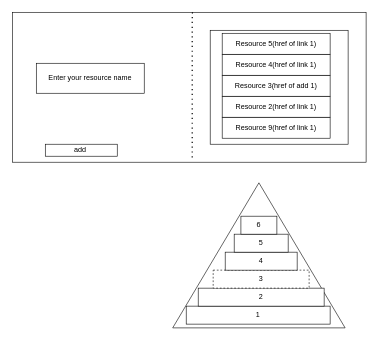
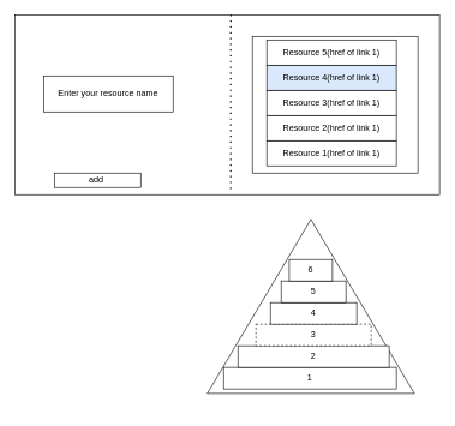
  <mxCell id="0" />
  <mxCell id="1" parent="0" />
  <mxCell id="2" value="" style="rounded=0;whiteSpace=wrap;html=1;" parent="1" vertex="1"><mxGeometry x="20" y="20" width="590" height="250" as="geometry" /></mxCell>
  <mxCell id="3" value="Enter your resource name" style="rounded=0;whiteSpace=wrap;html=1;" parent="1" vertex="1"><mxGeometry x="60" y="105" width="180" height="50" as="geometry" /></mxCell>
  <mxCell id="4" value="add&amp;nbsp;" style="rounded=0;whiteSpace=wrap;html=1;" parent="1" vertex="1"><mxGeometry x="75" y="240" width="120" height="20" as="geometry" /></mxCell>
  <mxCell id="5" value="" style="endArrow=none;dashed=1;html=1;dashPattern=1 3;strokeWidth=2;" parent="1" source="2" edge="1"><mxGeometry width="50" height="50" relative="1" as="geometry"><mxPoint x="290" y="180" as="sourcePoint" /><mxPoint x="320" y="140" as="targetPoint" /><Array as="points"><mxPoint x="320" y="30" /><mxPoint x="320" y="270" /></Array></mxGeometry></mxCell>
  <mxCell id="6" value="" style="rounded=0;whiteSpace=wrap;html=1;" parent="1" vertex="1"><mxGeometry x="350" y="50" width="230" height="190" as="geometry" /></mxCell>
- <mxCell id="7" value="Resource 9(href of link 1)" style="rounded=0;whiteSpace=wrap;html=1;" parent="1" vertex="1"><mxGeometry x="370" y="195" width="180" height="35" as="geometry" /></mxCell>
+ <mxCell id="7" value="Resource 1(href of link 1)" style="rounded=0;whiteSpace=wrap;html=1;" parent="1" vertex="1"><mxGeometry x="370" y="195" width="180" height="35" as="geometry" /></mxCell>
  <mxCell id="8" value="Resource 2(href of link 1)" style="rounded=0;whiteSpace=wrap;html=1;" parent="1" vertex="1"><mxGeometry x="370" y="160" width="180" height="35" as="geometry" /></mxCell>
- <mxCell id="9" value="Resource 3(href of add 1)" style="rounded=0;whiteSpace=wrap;html=1;" parent="1" vertex="1"><mxGeometry x="370" y="125" width="180" height="35" as="geometry" /></mxCell>
- <mxCell id="10" value="Resource 4(href of link 1)" style="rounded=0;whiteSpace=wrap;html=1;" parent="1" vertex="1"><mxGeometry x="370" y="90" width="180" height="35" as="geometry" /></mxCell>
+ <mxCell id="9" value="Resource 3(href of link 1)" style="rounded=0;whiteSpace=wrap;html=1;" parent="1" vertex="1"><mxGeometry x="370" y="125" width="180" height="35" as="geometry" /></mxCell>
+ <mxCell id="10" value="Resource 4(href of link 1)" style="rounded=0;whiteSpace=wrap;html=1;fillColor=#dae8fc;" parent="1" vertex="1"><mxGeometry x="370" y="90" width="180" height="35" as="geometry" /></mxCell>
  <mxCell id="11" value="Resource 5(href of link 1)" style="rounded=0;whiteSpace=wrap;html=1;" parent="1" vertex="1"><mxGeometry x="370" y="55" width="180" height="35" as="geometry" /></mxCell>
  <mxCell id="12" value="" style="triangle;whiteSpace=wrap;html=1;rotation=-90;" vertex="1" parent="1"><mxGeometry x="310.32" y="281.57" width="241.87" height="287.5" as="geometry" /></mxCell>
  <mxCell id="13" value="1" style="rounded=0;whiteSpace=wrap;html=1;" vertex="1" parent="1"><mxGeometry x="310" y="510" width="240" height="30" as="geometry" /></mxCell>
  <mxCell id="14" value="2" style="rounded=0;whiteSpace=wrap;html=1;" vertex="1" parent="1"><mxGeometry x="330" y="480" width="210" height="30" as="geometry" /></mxCell>
  <mxCell id="15" value="3" style="rounded=0;whiteSpace=wrap;html=1;dashed=1;" vertex="1" parent="1"><mxGeometry x="355" y="450" width="160" height="30" as="geometry" /></mxCell>
  <mxCell id="16" value="4" style="rounded=0;whiteSpace=wrap;html=1;" vertex="1" parent="1"><mxGeometry x="375" y="420" width="120" height="30" as="geometry" /></mxCell>
  <mxCell id="17" value="5" style="rounded=0;whiteSpace=wrap;html=1;" vertex="1" parent="1"><mxGeometry x="390" y="390" width="90" height="30" as="geometry" /></mxCell>
  <mxCell id="18" value="6" style="rounded=0;whiteSpace=wrap;html=1;" vertex="1" parent="1"><mxGeometry x="401.25" y="360" width="60" height="30" as="geometry" /></mxCell>
